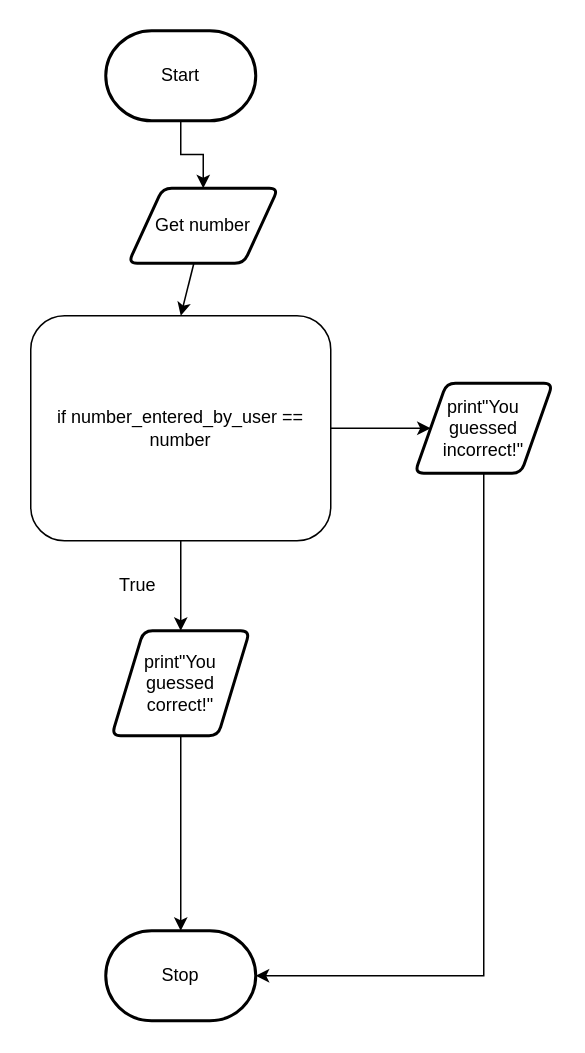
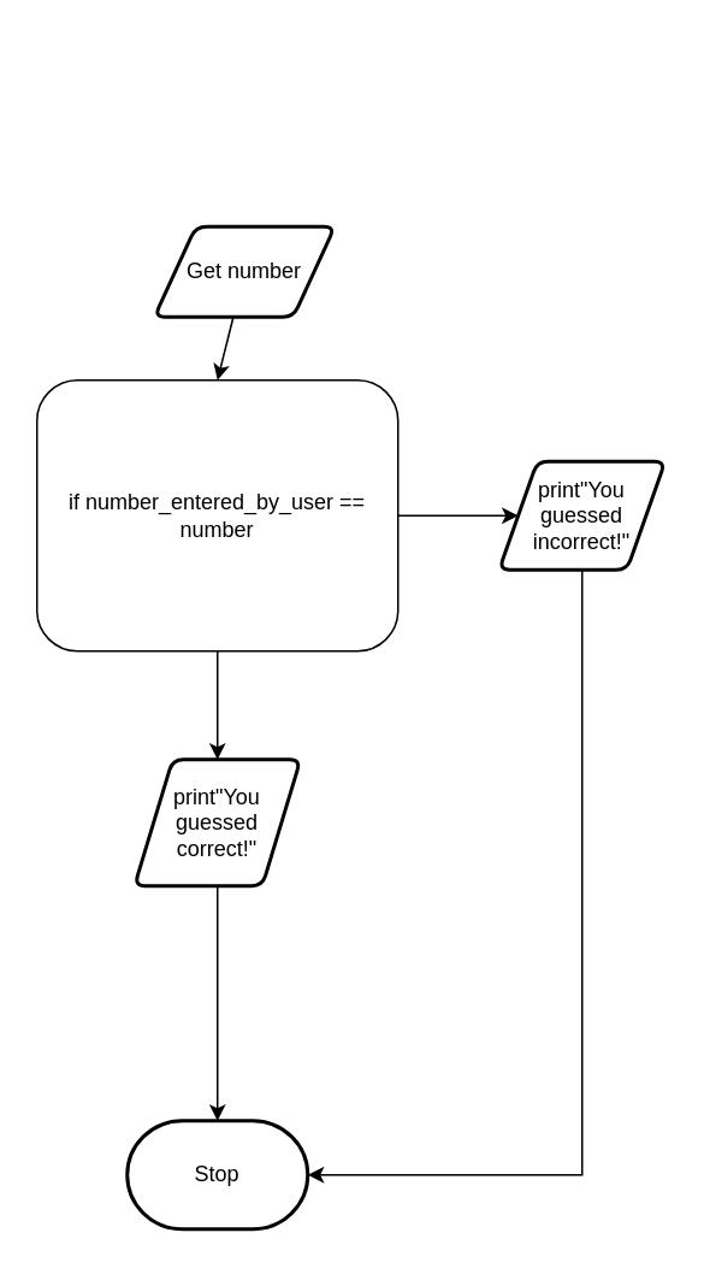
  <mxCell id="0" />
  <mxCell id="1" parent="0" />
  <mxCell id="2" style="edgeStyle=none;html=1;entryX=0.5;entryY=0;entryDx=0;entryDy=0;" parent="1" source="3" target="13" edge="1"><mxGeometry relative="1" as="geometry" /></mxCell>
  <mxCell id="3" value="Get number" style="shape=parallelogram;html=1;strokeWidth=2;perimeter=parallelogramPerimeter;whiteSpace=wrap;rounded=1;arcSize=12;size=0.23;" parent="1" vertex="1"><mxGeometry x="85" y="125" width="100" height="50" as="geometry" /></mxCell>
- <mxCell id="4" style="edgeStyle=orthogonalEdgeStyle;html=1;entryX=0.5;entryY=0;entryDx=0;entryDy=0;rounded=0;" parent="1" source="5" target="3" edge="1"><mxGeometry relative="1" as="geometry" /></mxCell>
- <mxCell id="5" value="Start" style="strokeWidth=2;html=1;shape=mxgraph.flowchart.terminator;whiteSpace=wrap;" parent="1" vertex="1"><mxGeometry x="70" y="20" width="100" height="60" as="geometry" /></mxCell>
  <mxCell id="6" value="Stop" style="strokeWidth=2;html=1;shape=mxgraph.flowchart.terminator;whiteSpace=wrap;" parent="1" vertex="1"><mxGeometry x="70" y="620" width="100" height="60" as="geometry" /></mxCell>
  <mxCell id="7" style="edgeStyle=orthogonalEdgeStyle;rounded=0;html=1;entryX=0.5;entryY=0;entryDx=0;entryDy=0;entryPerimeter=0;" edge="1" parent="1" source="8" target="6"><mxGeometry relative="1" as="geometry" /></mxCell>
  <mxCell id="8" value="print&quot;You guessed correct!&quot;" style="shape=parallelogram;html=1;strokeWidth=2;perimeter=parallelogramPerimeter;whiteSpace=wrap;rounded=1;arcSize=12;size=0.23;" parent="1" vertex="1"><mxGeometry x="74" y="420" width="92" height="70" as="geometry" /></mxCell>
  <mxCell id="9" style="edgeStyle=orthogonalEdgeStyle;html=1;entryX=1;entryY=0.5;entryDx=0;entryDy=0;entryPerimeter=0;rounded=0;" edge="1" parent="1" source="10" target="6"><mxGeometry relative="1" as="geometry"><Array as="points"><mxPoint x="322" y="650" /></Array></mxGeometry></mxCell>
  <mxCell id="10" value="print&quot;You guessed incorrect!&quot;" style="shape=parallelogram;html=1;strokeWidth=2;perimeter=parallelogramPerimeter;whiteSpace=wrap;rounded=1;arcSize=12;size=0.23;" parent="1" vertex="1"><mxGeometry x="276" y="255" width="92" height="60" as="geometry" /></mxCell>
  <mxCell id="11" style="edgeStyle=none;html=1;entryX=0.5;entryY=0;entryDx=0;entryDy=0;" parent="1" source="13" target="8" edge="1"><mxGeometry relative="1" as="geometry" /></mxCell>
  <mxCell id="12" style="edgeStyle=orthogonalEdgeStyle;html=1;entryX=0;entryY=0.5;entryDx=0;entryDy=0;" edge="1" parent="1" source="13" target="10"><mxGeometry relative="1" as="geometry" /></mxCell>
  <mxCell id="13" value="&lt;span&gt;if number_entered_by_user == number&lt;/span&gt;" style="whiteSpace=wrap;html=1;rounded=1;" parent="1" vertex="1"><mxGeometry x="20" y="210" width="200" height="150" as="geometry" /></mxCell>
- <mxCell id="14" value="True" style="text;html=1;resizable=0;autosize=1;align=center;verticalAlign=middle;points=[];fillColor=none;strokeColor=none;rounded=0;" parent="1" vertex="1"><mxGeometry x="71" y="380" width="40" height="20" as="geometry" /></mxCell>
